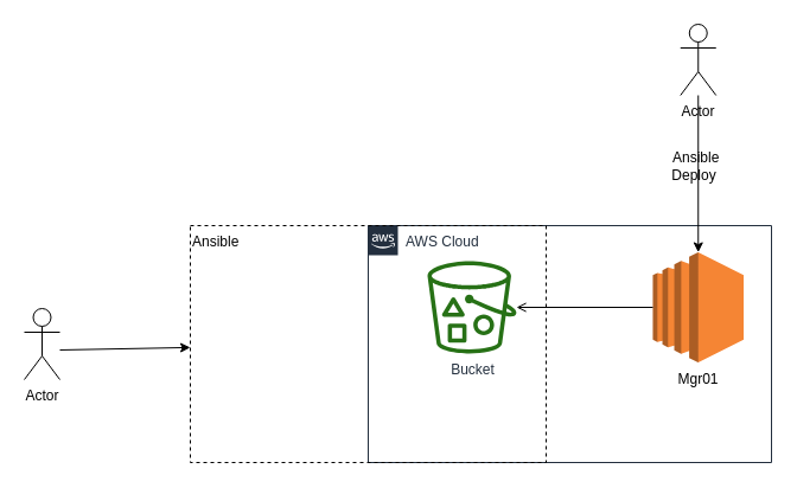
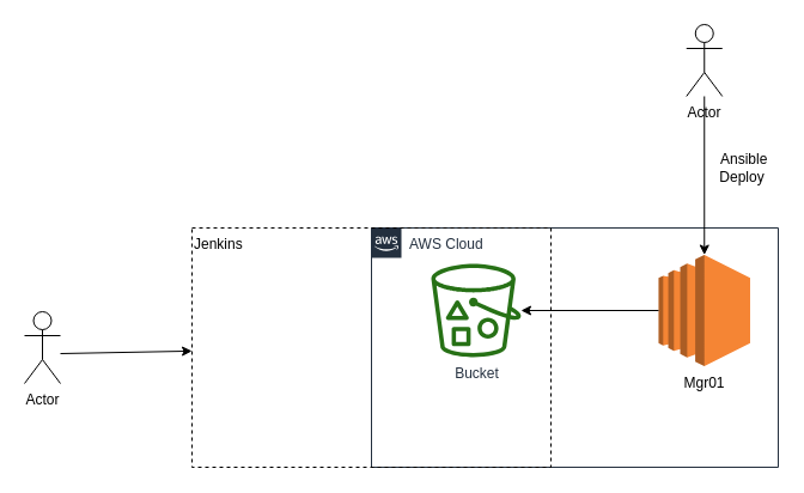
  <mxCell id="0" />
  <mxCell id="1" parent="0" />
  <mxCell id="2" value="AWS Cloud" style="points=[[0,0],[0.25,0],[0.5,0],[0.75,0],[1,0],[1,0.25],[1,0.5],[1,0.75],[1,1],[0.75,1],[0.5,1],[0.25,1],[0,1],[0,0.75],[0,0.5],[0,0.25]];outlineConnect=0;gradientColor=none;html=1;whiteSpace=wrap;fontSize=12;fontStyle=0;shape=mxgraph.aws4.group;grIcon=mxgraph.aws4.group_aws_cloud_alt;strokeColor=#232F3E;fillColor=none;verticalAlign=top;align=left;spacingLeft=30;fontColor=#232F3E;dashed=0;labelBackgroundColor=#ffffff;" parent="1" vertex="1"><mxGeometry x="310" y="190" width="340" height="200" as="geometry" /></mxCell>
  <mxCell id="3" value="Bucket" style="outlineConnect=0;fontColor=#232F3E;gradientColor=none;fillColor=#277116;strokeColor=none;dashed=0;verticalLabelPosition=bottom;verticalAlign=top;align=center;html=1;fontSize=12;fontStyle=0;aspect=fixed;pointerEvents=1;shape=mxgraph.aws4.bucket_with_objects;labelBackgroundColor=#ffffff;" parent="1" vertex="1"><mxGeometry x="360" y="220" width="75" height="78" as="geometry" /></mxCell>
  <mxCell id="4" value="Mgr01" style="outlineConnect=0;dashed=0;verticalLabelPosition=bottom;verticalAlign=top;align=center;html=1;shape=mxgraph.aws3.ec2;fillColor=#F58534;gradientColor=none;" parent="1" vertex="1"><mxGeometry x="550" y="212.5" width="76.5" height="93" as="geometry" /></mxCell>
- <mxCell id="5" value="" style="endArrow=open;html=1;exitX=0;exitY=0.5;exitDx=0;exitDy=0;exitPerimeter=0;" parent="1" source="4" target="3" edge="1"><mxGeometry width="50" height="50" relative="1" as="geometry"><mxPoint x="710" y="380" as="sourcePoint" /><mxPoint x="760" y="330" as="targetPoint" /></mxGeometry></mxCell>
+ <mxCell id="5" value="" style="endArrow=classic;html=1;exitX=0;exitY=0.5;exitDx=0;exitDy=0;exitPerimeter=0;" parent="1" source="4" target="3" edge="1"><mxGeometry width="50" height="50" relative="1" as="geometry"><mxPoint x="710" y="380" as="sourcePoint" /><mxPoint x="760" y="330" as="targetPoint" /></mxGeometry></mxCell>
  <mxCell id="6" value="Actor" style="shape=umlActor;verticalLabelPosition=bottom;verticalAlign=top;html=1;outlineConnect=0;" parent="1" vertex="1"><mxGeometry x="573.25" y="20" width="30" height="60" as="geometry" /></mxCell>
  <mxCell id="7" value="" style="endArrow=classic;html=1;" parent="1" source="6" target="4" edge="1"><mxGeometry width="50" height="50" relative="1" as="geometry"><mxPoint x="710" y="380" as="sourcePoint" /><mxPoint x="760" y="330" as="targetPoint" /></mxGeometry></mxCell>
- <mxCell id="8" value="Ansible" style="rounded=0;whiteSpace=wrap;html=1;dashed=1;fillColor=none;align=left;verticalAlign=top;" parent="1" vertex="1"><mxGeometry x="160" y="190" width="300" height="200" as="geometry" /></mxCell>
+ <mxCell id="8" value="Jenkins" style="rounded=0;whiteSpace=wrap;html=1;dashed=1;fillColor=none;align=left;verticalAlign=top;" parent="1" vertex="1"><mxGeometry x="160" y="190" width="300" height="200" as="geometry" /></mxCell>
  <mxCell id="9" value="Actor" style="shape=umlActor;verticalLabelPosition=bottom;verticalAlign=top;html=1;outlineConnect=0;" parent="1" vertex="1"><mxGeometry x="20" y="260" width="30" height="60" as="geometry" /></mxCell>
  <mxCell id="10" value="" style="endArrow=classic;html=1;" parent="1" target="8" edge="1"><mxGeometry width="50" height="50" relative="1" as="geometry"><mxPoint x="50" y="295" as="sourcePoint" /><mxPoint x="280" y="330" as="targetPoint" /></mxGeometry></mxCell>
- <mxCell id="11" value="&amp;nbsp;Ansible Deploy" style="text;html=1;strokeColor=none;fillColor=none;align=center;verticalAlign=middle;whiteSpace=wrap;rounded=0;dashed=1;" parent="1" vertex="1"><mxGeometry x="565" y="130" width="40" height="20" as="geometry" /></mxCell>
+ <mxCell id="11" value="&amp;nbsp;Ansible Deploy" style="text;html=1;strokeColor=none;fillColor=none;align=center;verticalAlign=middle;whiteSpace=wrap;rounded=0;dashed=1;" parent="1" vertex="1"><mxGeometry x="600" y="130" width="40" height="20" as="geometry" /></mxCell>
